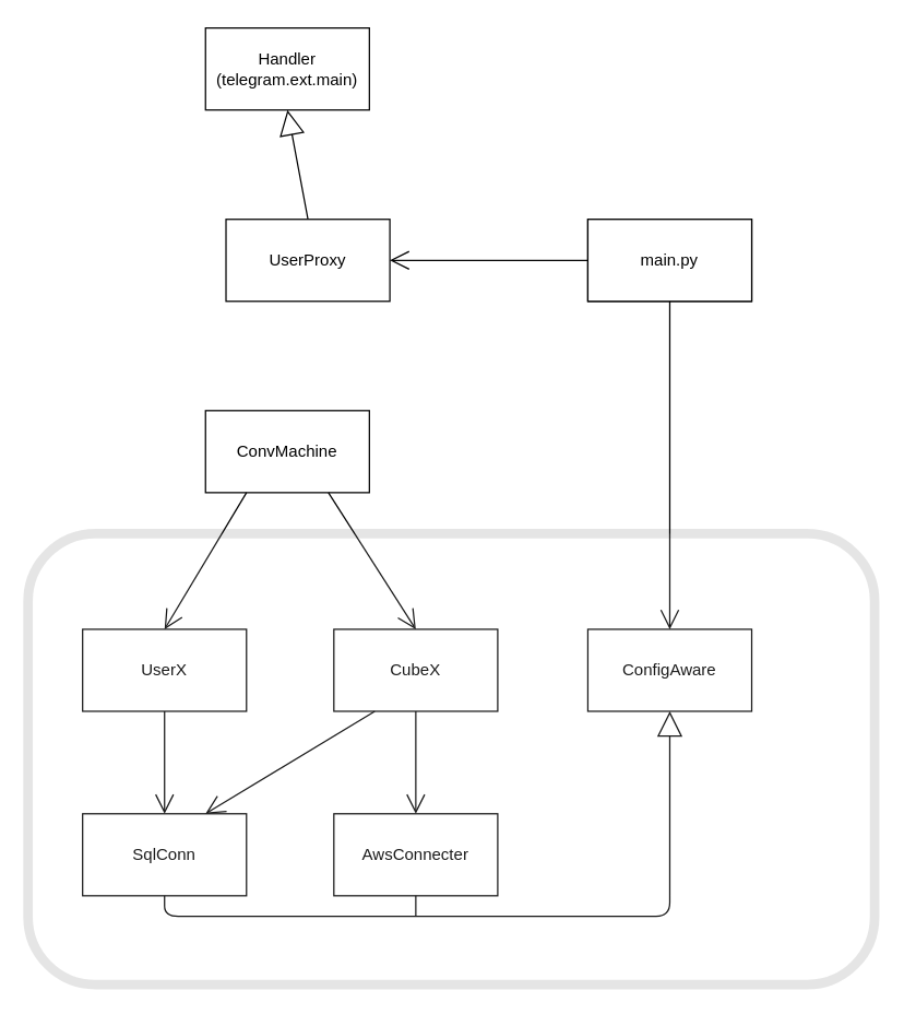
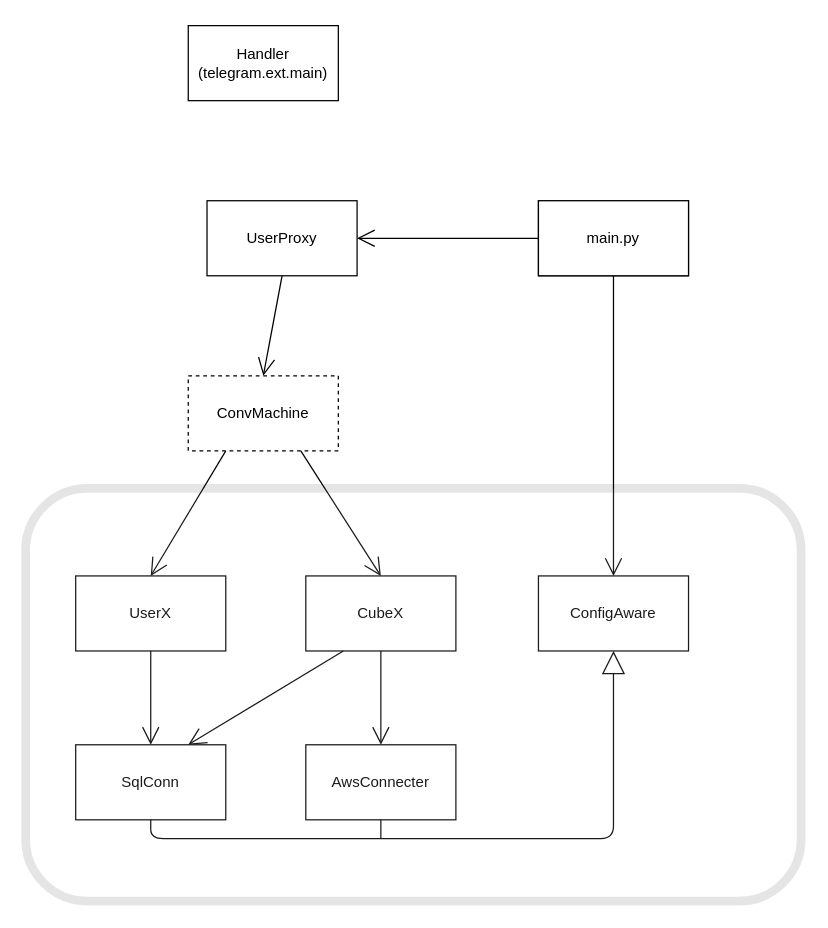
  <mxCell id="0" />
  <mxCell id="1" parent="0" />
  <mxCell id="2" value="UserX" style="rounded=0;whiteSpace=wrap;html=1;" vertex="1" parent="1"><mxGeometry x="60" y="460" width="120" height="60" as="geometry" /></mxCell>
  <mxCell id="3" value="SqlConn" style="rounded=0;whiteSpace=wrap;html=1;" vertex="1" parent="1"><mxGeometry x="60" y="595" width="120" height="60" as="geometry" /></mxCell>
  <mxCell id="4" value="CubeX" style="rounded=0;whiteSpace=wrap;html=1;" vertex="1" parent="1"><mxGeometry x="244" y="460" width="120" height="60" as="geometry" /></mxCell>
  <mxCell id="5" value="UserProxy" style="rounded=0;whiteSpace=wrap;html=1;" vertex="1" parent="1"><mxGeometry x="165" y="160" width="120" height="60" as="geometry" /></mxCell>
- <mxCell id="6" value="ConvMachine" style="rounded=0;whiteSpace=wrap;html=1;" vertex="1" parent="1"><mxGeometry x="150" y="300" width="120" height="60" as="geometry" /></mxCell>
+ <mxCell id="6" value="ConvMachine" style="rounded=0;whiteSpace=wrap;html=1;dashed=1;" vertex="1" parent="1"><mxGeometry x="150" y="300" width="120" height="60" as="geometry" /></mxCell>
  <mxCell id="7" value="ConfigAware" style="rounded=0;whiteSpace=wrap;html=1;" vertex="1" parent="1"><mxGeometry x="430" y="460" width="120" height="60" as="geometry" /></mxCell>
  <mxCell id="8" value="&lt;div&gt;AwsConnecter&lt;/div&gt;" style="rounded=0;whiteSpace=wrap;html=1;" vertex="1" parent="1"><mxGeometry x="244" y="595" width="120" height="60" as="geometry" /></mxCell>
  <mxCell id="9" value="" style="endArrow=block;endSize=16;endFill=0;html=1;entryX=0.5;entryY=1;entryDx=0;entryDy=0;exitX=0.5;exitY=1;exitDx=0;exitDy=0;" edge="1" parent="1" source="3" target="7"><mxGeometry width="160" relative="1" as="geometry"><mxPoint x="110" y="710" as="sourcePoint" /><mxPoint x="495" y="410" as="targetPoint" /><Array as="points"><mxPoint x="120" y="670" /><mxPoint x="490" y="670" /></Array></mxGeometry></mxCell>
  <mxCell id="10" value="&lt;div&gt;Handler&lt;/div&gt;&lt;div&gt;(telegram.ext.main)&lt;br&gt;&lt;/div&gt;" style="rounded=0;whiteSpace=wrap;html=1;" vertex="1" parent="1"><mxGeometry x="150" y="20" width="120" height="60" as="geometry" /></mxCell>
- <mxCell id="11" value="" style="endArrow=block;endSize=16;endFill=0;html=1;exitX=0.5;exitY=0;exitDx=0;exitDy=0;entryX=0.5;entryY=1;entryDx=0;entryDy=0;" edge="1" parent="1" source="5" target="10"><mxGeometry width="160" relative="1" as="geometry"><mxPoint x="377.5" y="210" as="sourcePoint" /><mxPoint x="432.5" y="110" as="targetPoint" /></mxGeometry></mxCell>
  <mxCell id="12" value="" style="endArrow=open;endFill=1;endSize=12;html=1;exitX=0.75;exitY=1;exitDx=0;exitDy=0;entryX=0.5;entryY=0;entryDx=0;entryDy=0;" edge="1" parent="1" source="6" target="4"><mxGeometry width="160" relative="1" as="geometry"><mxPoint x="280" y="280" as="sourcePoint" /><mxPoint x="380" y="340" as="targetPoint" /></mxGeometry></mxCell>
  <mxCell id="13" value="" style="endArrow=open;endFill=1;endSize=12;html=1;exitX=0.25;exitY=1;exitDx=0;exitDy=0;entryX=0.5;entryY=0;entryDx=0;entryDy=0;" edge="1" parent="1" source="6" target="2"><mxGeometry width="160" relative="1" as="geometry"><mxPoint x="314" y="470" as="sourcePoint" /><mxPoint x="80" y="300" as="targetPoint" /></mxGeometry></mxCell>
+ <mxCell id="14" value="" style="endArrow=open;endFill=1;endSize=12;html=1;entryX=0.5;entryY=0;entryDx=0;entryDy=0;exitX=0.5;exitY=1;exitDx=0;exitDy=0;" edge="1" parent="1" source="5" target="6"><mxGeometry width="160" relative="1" as="geometry"><mxPoint x="360" y="220" as="sourcePoint" /><mxPoint x="190" y="370" as="targetPoint" /></mxGeometry></mxCell>
  <mxCell id="15" value="" style="endArrow=open;endFill=1;endSize=12;html=1;exitX=0.25;exitY=1;exitDx=0;exitDy=0;entryX=0.75;entryY=0;entryDx=0;entryDy=0;" edge="1" parent="1" source="4" target="3"><mxGeometry width="160" relative="1" as="geometry"><mxPoint x="334" y="780" as="sourcePoint" /><mxPoint x="240" y="590" as="targetPoint" /></mxGeometry></mxCell>
  <mxCell id="16" value="" style="endArrow=open;endFill=1;endSize=12;html=1;entryX=0.5;entryY=0;entryDx=0;entryDy=0;exitX=0.5;exitY=1;exitDx=0;exitDy=0;" edge="1" parent="1" source="2" target="3"><mxGeometry width="160" relative="1" as="geometry"><mxPoint x="60" y="550" as="sourcePoint" /><mxPoint x="250" y="572.5" as="targetPoint" /></mxGeometry></mxCell>
  <mxCell id="17" value="" style="endArrow=open;endFill=1;endSize=12;html=1;entryX=0.5;entryY=0;entryDx=0;entryDy=0;exitX=0.5;exitY=1;exitDx=0;exitDy=0;" edge="1" parent="1" source="4" target="8"><mxGeometry width="160" relative="1" as="geometry"><mxPoint x="450" y="500" as="sourcePoint" /><mxPoint x="390" y="420" as="targetPoint" /></mxGeometry></mxCell>
  <mxCell id="18" value="" style="endArrow=none;html=1;entryX=0.5;entryY=1;entryDx=0;entryDy=0;" edge="1" parent="1" target="8"><mxGeometry width="50" height="50" relative="1" as="geometry"><mxPoint x="304" y="670" as="sourcePoint" /><mxPoint x="390" y="550" as="targetPoint" /></mxGeometry></mxCell>
  <mxCell id="19" value="&lt;div&gt;main.py&lt;/div&gt;" style="rounded=0;whiteSpace=wrap;html=1;" vertex="1" parent="1"><mxGeometry x="430" y="160" width="120" height="60" as="geometry" /></mxCell>
  <mxCell id="20" value="" style="endArrow=open;endFill=1;endSize=12;html=1;entryX=1;entryY=0.5;entryDx=0;entryDy=0;exitX=0;exitY=0.5;exitDx=0;exitDy=0;" edge="1" parent="1" source="19" target="5"><mxGeometry width="160" relative="1" as="geometry"><mxPoint x="220" y="230" as="sourcePoint" /><mxPoint x="220" y="310" as="targetPoint" /></mxGeometry></mxCell>
  <mxCell id="21" value="" style="endArrow=open;endFill=1;endSize=12;html=1;entryX=0.5;entryY=0;entryDx=0;entryDy=0;exitX=0.5;exitY=1;exitDx=0;exitDy=0;" edge="1" parent="1" source="19" target="7"><mxGeometry width="160" relative="1" as="geometry"><mxPoint x="440" y="200" as="sourcePoint" /><mxPoint x="280" y="200" as="targetPoint" /></mxGeometry></mxCell>
  <mxCell id="22" value="&lt;div&gt;main.py&lt;/div&gt;" style="rounded=0;whiteSpace=wrap;html=1;" vertex="1" parent="1"><mxGeometry x="430" y="160" width="120" height="60" as="geometry" /></mxCell>
  <mxCell id="23" value="" style="rounded=1;whiteSpace=wrap;html=1;opacity=10;strokeWidth=7;" vertex="1" parent="1"><mxGeometry x="20" y="390" width="620" height="330" as="geometry" /></mxCell>
